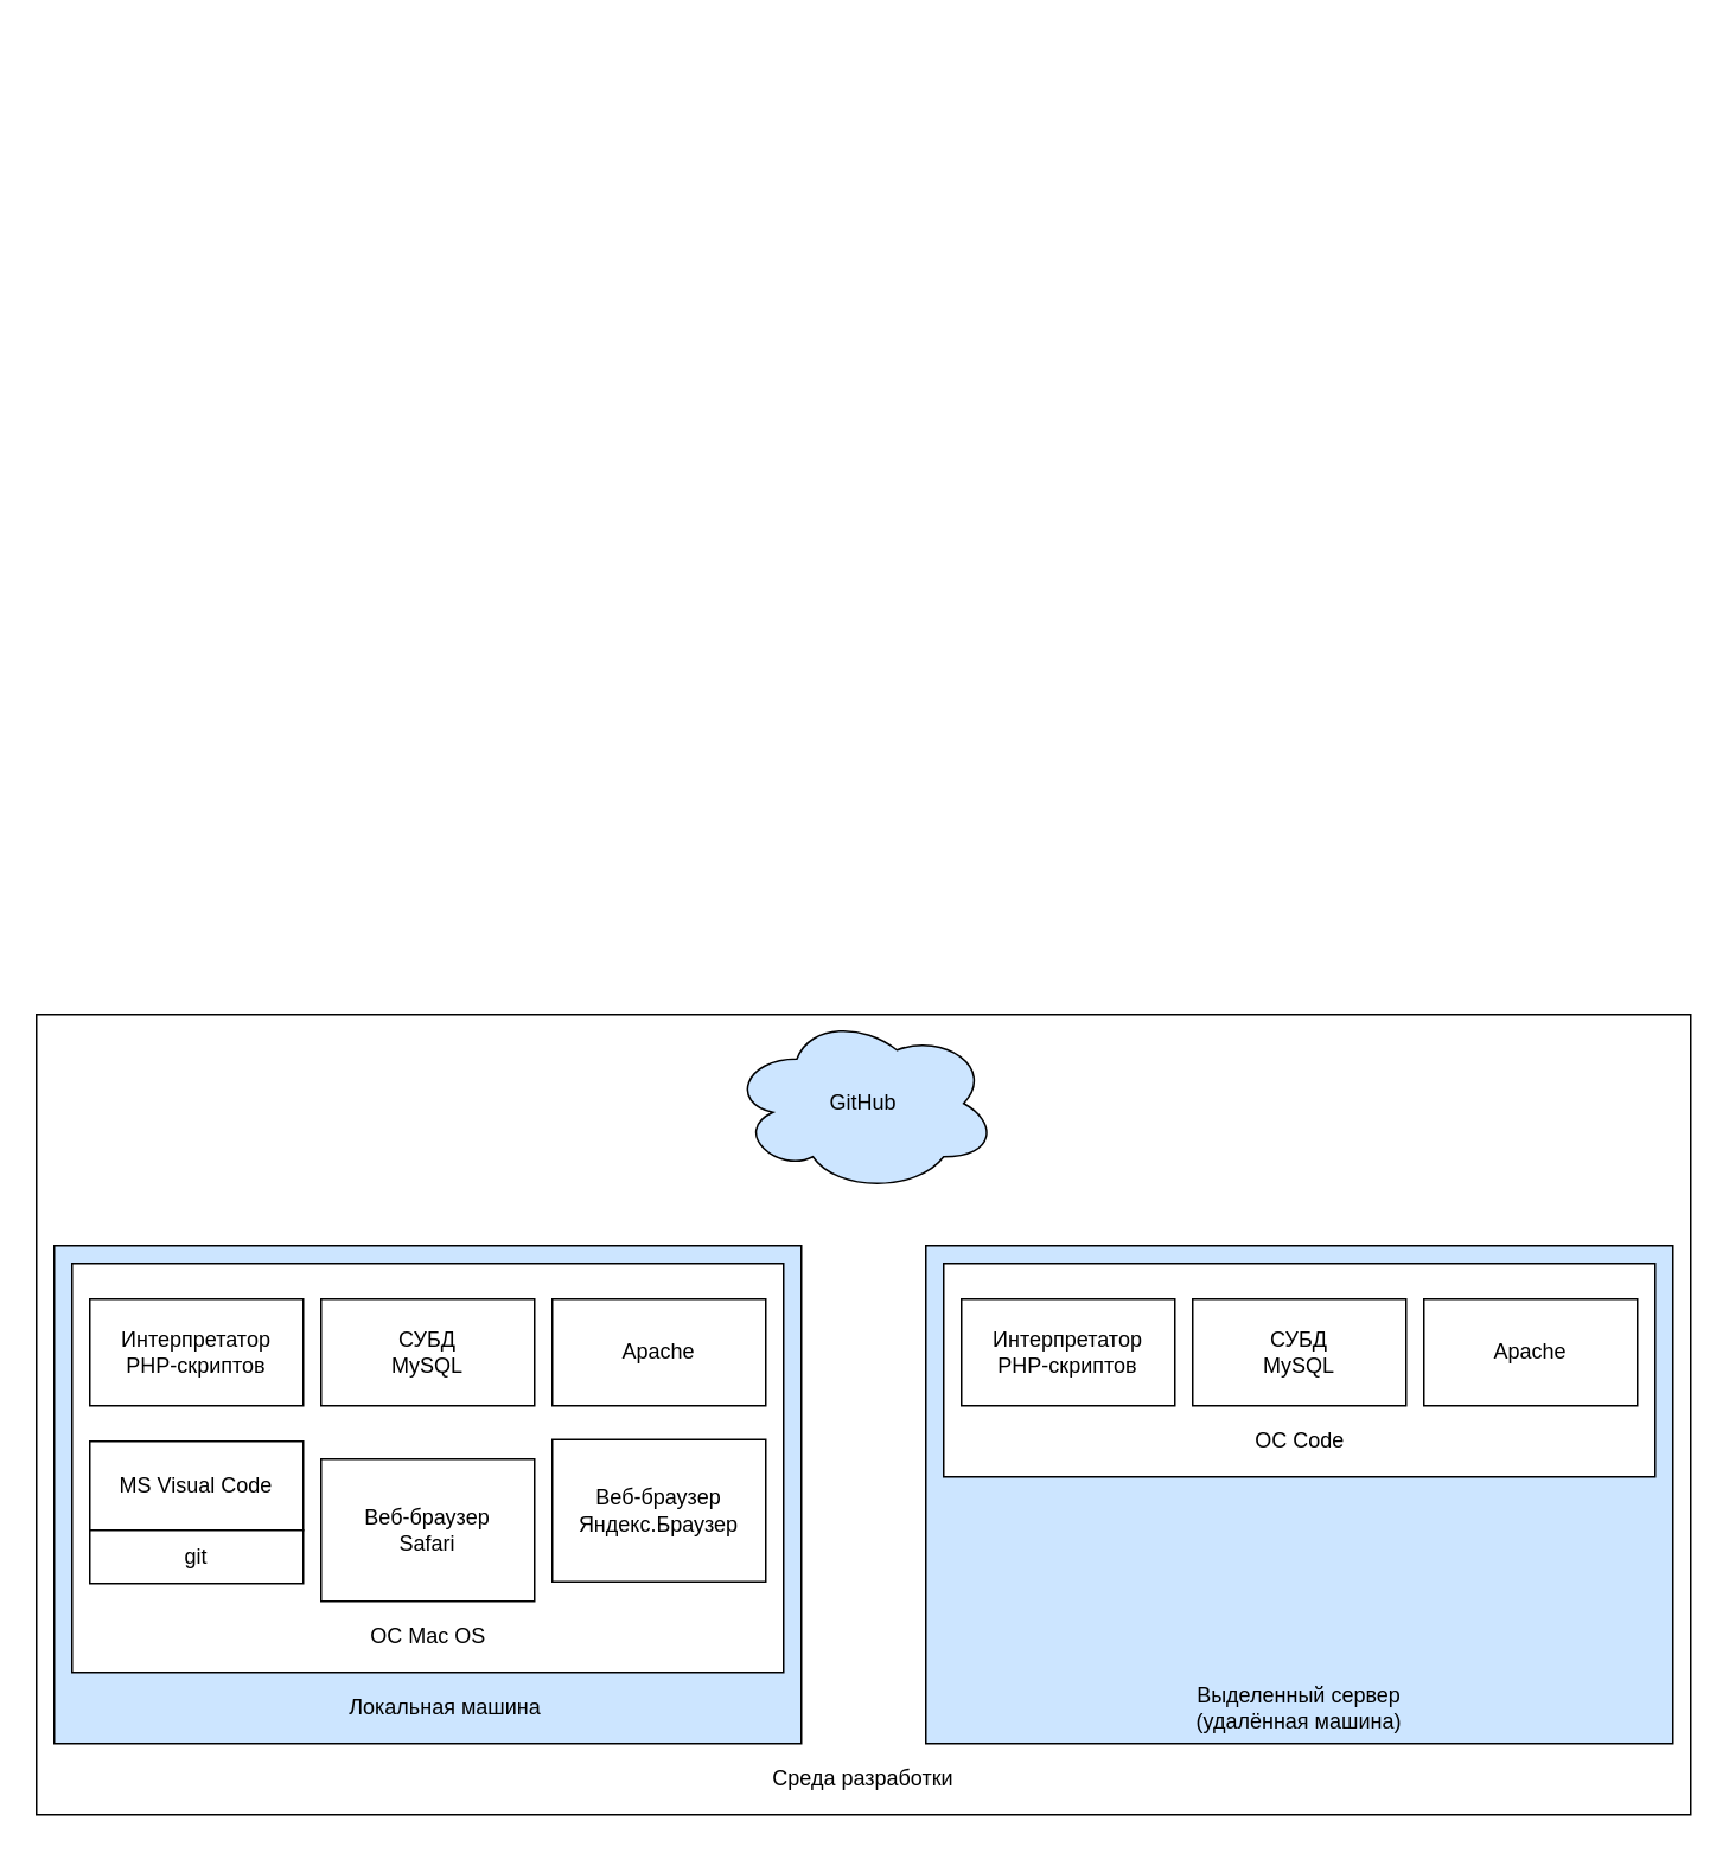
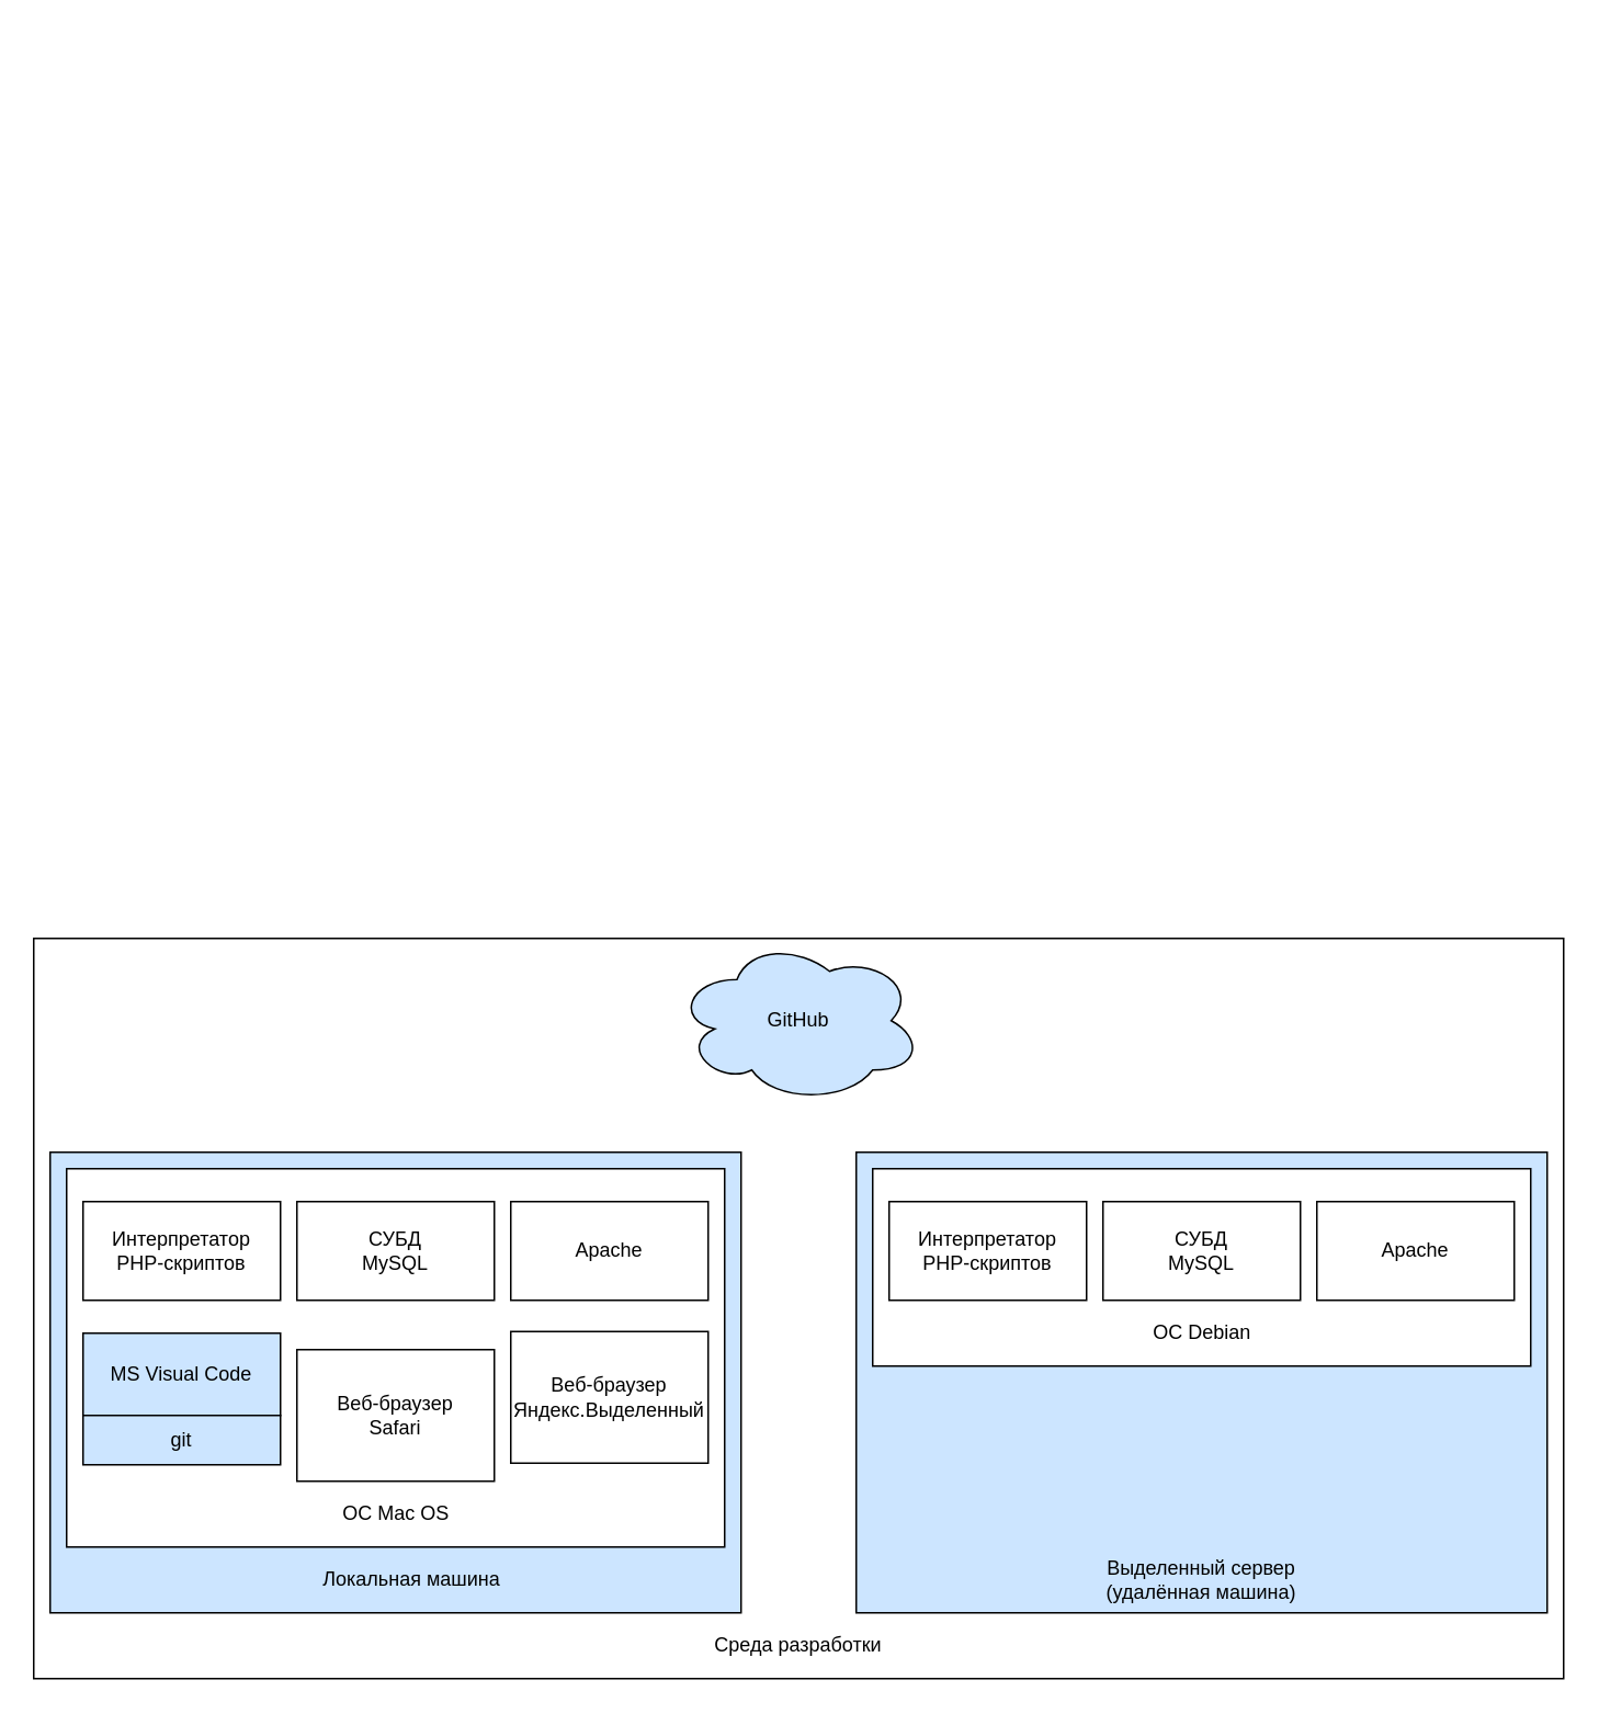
  <mxCell id="0" />
  <mxCell id="1" parent="0" />
  <mxCell id="2" value="" style="rounded=0;whiteSpace=wrap;html=1;fillColor=#FFFFFF;" vertex="1" parent="1"><mxGeometry x="20" y="570" width="930" height="450" as="geometry" /></mxCell>
  <mxCell id="3" style="edgeStyle=orthogonalEdgeStyle;rounded=0;orthogonalLoop=1;jettySize=auto;html=1;exitX=1;exitY=0.5;exitDx=0;exitDy=0;entryX=0;entryY=0.5;entryDx=0;entryDy=0;" edge="1" parent="1"><mxGeometry relative="1" as="geometry"><mxPoint x="290" y="120" as="sourcePoint" /></mxGeometry></mxCell>
  <mxCell id="4" style="edgeStyle=orthogonalEdgeStyle;rounded=0;orthogonalLoop=1;jettySize=auto;html=1;exitX=0;exitY=0.5;exitDx=0;exitDy=0;entryX=1;entryY=0.25;entryDx=0;entryDy=0;" edge="1" parent="1"><mxGeometry relative="1" as="geometry"><mxPoint x="290" y="105" as="targetPoint" /></mxGeometry></mxCell>
  <mxCell id="5" value="HTML&lt;br&gt;документы&lt;br&gt;" style="text;html=1;resizable=0;points=[];align=center;verticalAlign=middle;labelBackgroundColor=#ffffff;" vertex="1" connectable="0" parent="4"><mxGeometry x="-0.295" y="1" relative="1" as="geometry"><mxPoint x="-1" y="16" as="offset" /></mxGeometry></mxCell>
  <mxCell id="6" style="edgeStyle=orthogonalEdgeStyle;rounded=0;orthogonalLoop=1;jettySize=auto;html=1;exitX=1;exitY=0.5;exitDx=0;exitDy=0;" edge="1" parent="1"><mxGeometry relative="1" as="geometry"><mxPoint x="450" y="20" as="sourcePoint" /></mxGeometry></mxCell>
  <mxCell id="7" style="edgeStyle=orthogonalEdgeStyle;rounded=0;orthogonalLoop=1;jettySize=auto;html=1;exitX=0;exitY=0.5;exitDx=0;exitDy=0;entryX=1;entryY=0.5;entryDx=0;entryDy=0;" edge="1" parent="1"><mxGeometry relative="1" as="geometry"><mxPoint x="290" y="120" as="targetPoint" /></mxGeometry></mxCell>
  <mxCell id="8" style="edgeStyle=orthogonalEdgeStyle;rounded=0;orthogonalLoop=1;jettySize=auto;html=1;exitX=1;exitY=0.5;exitDx=0;exitDy=0;entryX=1;entryY=0.75;entryDx=0;entryDy=0;" edge="1" parent="1"><mxGeometry relative="1" as="geometry"><Array as="points"><mxPoint x="570" y="190" /><mxPoint x="570" y="140" /><mxPoint x="470" y="140" /><mxPoint x="470" y="35" /></Array><mxPoint x="450" y="35" as="targetPoint" /></mxGeometry></mxCell>
  <mxCell id="9" value="PHP&lt;br&gt;файлы&lt;br&gt;" style="text;html=1;resizable=0;points=[];align=center;verticalAlign=middle;labelBackgroundColor=#ffffff;" vertex="1" connectable="0" parent="8"><mxGeometry x="0.281" y="2" relative="1" as="geometry"><mxPoint as="offset" /></mxGeometry></mxCell>
  <mxCell id="10" style="edgeStyle=orthogonalEdgeStyle;rounded=0;orthogonalLoop=1;jettySize=auto;html=1;exitX=0;exitY=0.5;exitDx=0;exitDy=0;entryX=1;entryY=0.5;entryDx=0;entryDy=0;" edge="1" parent="1"><mxGeometry relative="1" as="geometry"><mxPoint x="450" y="20" as="targetPoint" /></mxGeometry></mxCell>
  <mxCell id="11" value="" style="rounded=0;whiteSpace=wrap;html=1;fillColor=#CCE5FF;" vertex="1" parent="1"><mxGeometry x="520" y="700" width="420" height="280" as="geometry" /></mxCell>
  <mxCell id="12" value="" style="group" vertex="1" connectable="0" parent="1"><mxGeometry x="530" y="710" width="400" height="120" as="geometry" /></mxCell>
  <mxCell id="13" value="" style="rounded=0;whiteSpace=wrap;html=1;fillColor=#FFFFFF;" vertex="1" parent="12"><mxGeometry width="400" height="120" as="geometry" /></mxCell>
  <mxCell id="14" value="Интерпретатор&lt;br&gt;PHP-скриптов&lt;br&gt;" style="rounded=0;whiteSpace=wrap;html=1;fillColor=#FFFFFF;" vertex="1" parent="12"><mxGeometry x="10" y="20" width="120" height="60" as="geometry" /></mxCell>
  <mxCell id="15" value="СУБД&lt;br&gt;MySQL&lt;br&gt;" style="rounded=0;whiteSpace=wrap;html=1;fillColor=#FFFFFF;" vertex="1" parent="12"><mxGeometry x="140" y="20" width="120" height="60" as="geometry" /></mxCell>
  <mxCell id="16" value="Apache" style="rounded=0;whiteSpace=wrap;html=1;fillColor=#FFFFFF;" vertex="1" parent="12"><mxGeometry x="270" y="20" width="120" height="60" as="geometry" /></mxCell>
- <mxCell id="17" value="ОС Code" style="text;html=1;strokeColor=none;fillColor=none;align=center;verticalAlign=middle;whiteSpace=wrap;rounded=0;" vertex="1" parent="12"><mxGeometry x="132.5" y="90" width="135" height="20" as="geometry" /></mxCell>
+ <mxCell id="17" value="ОС Debian" style="text;html=1;strokeColor=none;fillColor=none;align=center;verticalAlign=middle;whiteSpace=wrap;rounded=0;" vertex="1" parent="12"><mxGeometry x="132.5" y="90" width="135" height="20" as="geometry" /></mxCell>
  <mxCell id="18" value="" style="rounded=0;whiteSpace=wrap;html=1;fillColor=#CCE5FF;" vertex="1" parent="1"><mxGeometry x="30" y="700" width="420" height="280" as="geometry" /></mxCell>
  <mxCell id="19" value="" style="group" vertex="1" connectable="0" parent="1"><mxGeometry x="40" y="710" width="400" height="230" as="geometry" /></mxCell>
  <mxCell id="20" value="" style="rounded=0;whiteSpace=wrap;html=1;fillColor=#FFFFFF;" vertex="1" parent="19"><mxGeometry width="400" height="230" as="geometry" /></mxCell>
  <mxCell id="21" value="Интерпретатор&lt;br&gt;PHP-скриптов&lt;br&gt;" style="rounded=0;whiteSpace=wrap;html=1;fillColor=#FFFFFF;" vertex="1" parent="19"><mxGeometry x="10" y="20" width="120" height="60" as="geometry" /></mxCell>
  <mxCell id="22" value="СУБД&lt;br&gt;MySQL&lt;br&gt;" style="rounded=0;whiteSpace=wrap;html=1;fillColor=#FFFFFF;" vertex="1" parent="19"><mxGeometry x="140" y="20" width="120" height="60" as="geometry" /></mxCell>
  <mxCell id="23" value="Apache" style="rounded=0;whiteSpace=wrap;html=1;fillColor=#FFFFFF;" vertex="1" parent="19"><mxGeometry x="270" y="20" width="120" height="60" as="geometry" /></mxCell>
  <mxCell id="24" value="ОС Mac OS&lt;br&gt;" style="text;html=1;strokeColor=none;fillColor=none;align=center;verticalAlign=middle;whiteSpace=wrap;rounded=0;" vertex="1" parent="19"><mxGeometry x="132.5" y="200" width="135" height="20" as="geometry" /></mxCell>
  <mxCell id="25" value="" style="group" vertex="1" connectable="0" parent="19"><mxGeometry x="10" y="100" width="120" height="80" as="geometry" /></mxCell>
- <mxCell id="26" value="MS Visual Code" style="rounded=0;whiteSpace=wrap;html=1;fillColor=#FFFFFF;" vertex="1" parent="25"><mxGeometry width="120" height="50" as="geometry" /></mxCell>
- <mxCell id="27" value="git" style="rounded=0;whiteSpace=wrap;html=1;fillColor=#FFFFFF;" vertex="1" parent="25"><mxGeometry y="50" width="120" height="30" as="geometry" /></mxCell>
+ <mxCell id="26" value="MS Visual Code" style="rounded=0;whiteSpace=wrap;html=1;fillColor=#cce5ff;" vertex="1" parent="25"><mxGeometry width="120" height="50" as="geometry" /></mxCell>
+ <mxCell id="27" value="git" style="rounded=0;whiteSpace=wrap;html=1;fillColor=#cce5ff;" vertex="1" parent="25"><mxGeometry y="50" width="120" height="30" as="geometry" /></mxCell>
  <mxCell id="28" value="Веб-браузер&lt;br&gt;Safari&lt;br&gt;" style="rounded=0;whiteSpace=wrap;html=1;fillColor=#FFFFFF;" vertex="1" parent="19"><mxGeometry x="140" y="110" width="120" height="80" as="geometry" /></mxCell>
- <mxCell id="29" value="Веб-браузер&lt;br&gt;Яндекс.Браузер&lt;br&gt;" style="rounded=0;whiteSpace=wrap;html=1;fillColor=#FFFFFF;" vertex="1" parent="19"><mxGeometry x="270" y="99" width="120" height="80" as="geometry" /></mxCell>
+ <mxCell id="29" value="Веб-браузер&lt;br&gt;Яндекс.Выделенный&lt;br&gt;" style="rounded=0;whiteSpace=wrap;html=1;fillColor=#FFFFFF;" vertex="1" parent="19"><mxGeometry x="270" y="99" width="120" height="80" as="geometry" /></mxCell>
  <mxCell id="30" value="Локальная машина" style="text;html=1;strokeColor=none;fillColor=none;align=center;verticalAlign=middle;whiteSpace=wrap;rounded=0;" vertex="1" parent="1"><mxGeometry x="155" y="950" width="190" height="20" as="geometry" /></mxCell>
  <mxCell id="31" value="Выделенный сервер&lt;br&gt;(удалённая машина)&lt;br&gt;" style="text;html=1;strokeColor=none;fillColor=none;align=center;verticalAlign=middle;whiteSpace=wrap;rounded=0;" vertex="1" parent="1"><mxGeometry x="635" y="950" width="190" height="20" as="geometry" /></mxCell>
  <mxCell id="32" value="GitHub" style="ellipse;shape=cloud;whiteSpace=wrap;html=1;fillColor=#CCE5FF;" vertex="1" parent="1"><mxGeometry x="410" y="570" width="150" height="100" as="geometry" /></mxCell>
  <mxCell id="33" value="Среда разработки" style="text;html=1;strokeColor=none;fillColor=none;align=center;verticalAlign=middle;whiteSpace=wrap;rounded=0;" vertex="1" parent="1"><mxGeometry x="390" y="990" width="190" height="20" as="geometry" /></mxCell>
